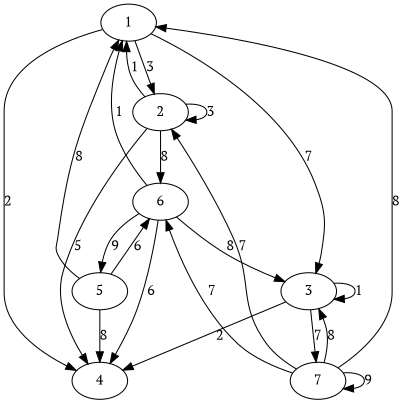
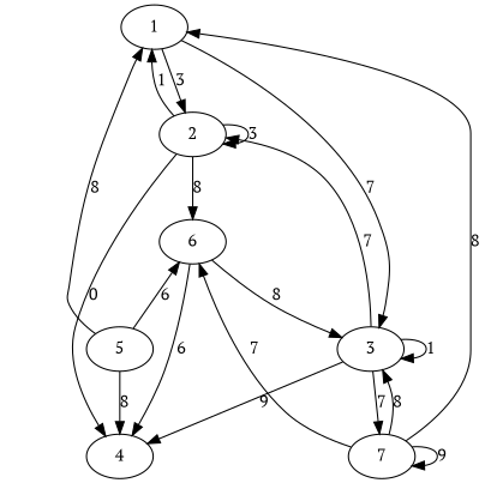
  digraph {
    fontname="PT Serif"
    node [fontname="PT Serif"]
    edge [fontname="PT Serif"]
    1
    2
    4
    3
    6
    5
    7
    1 -> 2 [label=3]
-   1 -> 4 [label=2]
    1 -> 3 [label=7]
    2 -> 1 [label=1]
    2 -> 2 [label=3]
-   2 -> 4 [label=5]
+   2 -> 4 [label=0]
    2 -> 6 [label=8]
-   3 -> 4 [label=2]
+   3 -> 4 [label=9]
    3 -> 3 [label=1]
    3 -> 7 [label=7]
-   6 -> 1 [label=1]
    6 -> 4 [label=6]
    6 -> 3 [label=8]
-   6 -> 5 [label=9]
    5 -> 1 [label=8]
    5 -> 4 [label=8]
    5 -> 6 [label=6]
    7 -> 1 [label=8]
-   7 -> 2 [label=7]
+   3 -> 2 [label=7]
    7 -> 3 [label=8]
    7 -> 6 [label=7]
    7 -> 7 [label=9]
  }
